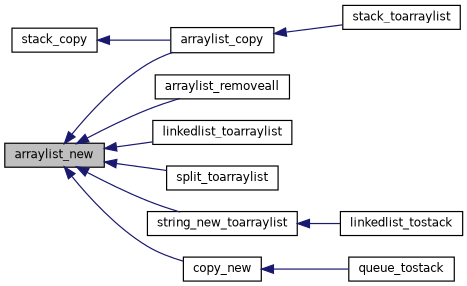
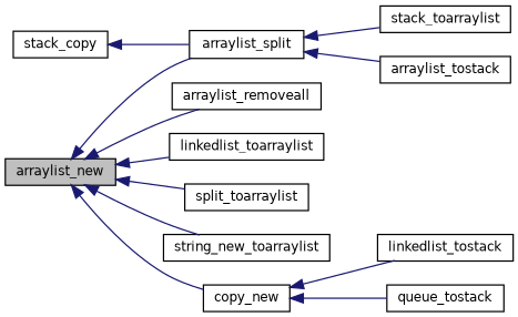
  digraph {
    rankdir=LR
    node [color=black fillcolor=white fontname=Helvetica fontsize=10 shape=record style=filled]
    edge [color=midnightblue dir=back fontname=Helvetica fontsize=10 labelfontname=Helvetica labelfontsize=10 style=solid]
    n1 [fillcolor=grey75 fontcolor=black height=0.2 label=arraylist_new width=0.4]
    n2 [height=0.2 label=arraylist_removeall width=0.4]
-   n3 [height=0.2 label=arraylist_copy width=0.4]
+   n3 [height=0.2 label=arraylist_split width=0.4]
    n4 [height=0.2 label=linkedlist_toarraylist width=0.4]
    n5 [height=0.2 label=split_toarraylist width=0.4]
    n6 [height=0.2 label=copy_new width=0.4]
    n7 [height=0.2 label=string_new_toarraylist width=0.4]
    n8 [height=0.2 label=stack_toarraylist width=0.4]
+   n9 [height=0.2 label=arraylist_tostack width=0.4]
    n10 [height=0.2 label=linkedlist_tostack width=0.4]
    n11 [height=0.2 label=queue_tostack width=0.4]
    n12 [height=0.2 label=stack_copy width=0.4]
    n1 -> n2
    n1 -> n3
    n1 -> n4
    n1 -> n5
    n1 -> n6
    n1 -> n7
    n3 -> n8
-   n7 -> n10
+   n3 -> n9
+   n6 -> n10
    n6 -> n11
    n12 -> n3
  }
